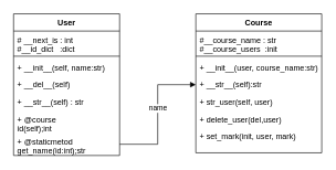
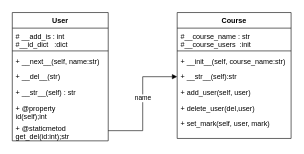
  <mxCell id="0" />
  <mxCell id="1" parent="0" />
  <mxCell id="2" value="User&#10;" style="swimlane;fontStyle=1;align=center;verticalAlign=top;childLayout=stackLayout;horizontal=1;startSize=26;horizontalStack=0;resizeParent=1;resizeParentMax=0;resizeLast=0;collapsible=1;marginBottom=0;" vertex="1" parent="1"><mxGeometry x="20" y="20" width="160" height="214" as="geometry" /></mxCell>
- <mxCell id="3" value="# __next_is : int&#10;#__id_dict   :dict" style="text;strokeColor=none;fillColor=none;align=left;verticalAlign=top;spacingLeft=4;spacingRight=4;overflow=hidden;rotatable=0;points=[[0,0.5],[1,0.5]];portConstraint=eastwest;" vertex="1" parent="2"><mxGeometry y="26" width="160" height="34" as="geometry" /></mxCell>
+ <mxCell id="3" value="# __add_is : int&#10;#__id_dict   :dict" style="text;strokeColor=none;fillColor=none;align=left;verticalAlign=top;spacingLeft=4;spacingRight=4;overflow=hidden;rotatable=0;points=[[0,0.5],[1,0.5]];portConstraint=eastwest;" vertex="1" parent="2"><mxGeometry y="26" width="160" height="34" as="geometry" /></mxCell>
  <mxCell id="4" value="" style="line;strokeWidth=1;fillColor=none;align=left;verticalAlign=middle;spacingTop=-1;spacingLeft=3;spacingRight=3;rotatable=0;labelPosition=right;points=[];portConstraint=eastwest;" vertex="1" parent="2"><mxGeometry y="60" width="160" height="8" as="geometry" /></mxCell>
- <mxCell id="5" value="+ __init__(self, name:str)" style="text;strokeColor=none;fillColor=none;align=left;verticalAlign=top;spacingLeft=4;spacingRight=4;overflow=hidden;rotatable=0;points=[[0,0.5],[1,0.5]];portConstraint=eastwest;" vertex="1" parent="2"><mxGeometry y="68" width="160" height="26" as="geometry" /></mxCell>
- <mxCell id="6" value="+ __del__(self) &#10;" style="text;strokeColor=none;fillColor=none;align=left;verticalAlign=top;spacingLeft=4;spacingRight=4;overflow=hidden;rotatable=0;points=[[0,0.5],[1,0.5]];portConstraint=eastwest;" vertex="1" parent="2"><mxGeometry y="94" width="160" height="26" as="geometry" /></mxCell>
+ <mxCell id="5" value="+ __next__(self, name:str)" style="text;strokeColor=none;fillColor=none;align=left;verticalAlign=top;spacingLeft=4;spacingRight=4;overflow=hidden;rotatable=0;points=[[0,0.5],[1,0.5]];portConstraint=eastwest;" vertex="1" parent="2"><mxGeometry y="68" width="160" height="26" as="geometry" /></mxCell>
+ <mxCell id="6" value="+ __del__(str) &#10;" style="text;strokeColor=none;fillColor=none;align=left;verticalAlign=top;spacingLeft=4;spacingRight=4;overflow=hidden;rotatable=0;points=[[0,0.5],[1,0.5]];portConstraint=eastwest;" vertex="1" parent="2"><mxGeometry y="94" width="160" height="26" as="geometry" /></mxCell>
  <mxCell id="7" value="+ __str__(self) : str&#10;" style="text;strokeColor=none;fillColor=none;align=left;verticalAlign=top;spacingLeft=4;spacingRight=4;overflow=hidden;rotatable=0;points=[[0,0.5],[1,0.5]];portConstraint=eastwest;" vertex="1" parent="2"><mxGeometry y="120" width="160" height="26" as="geometry" /></mxCell>
- <mxCell id="8" value="+ @course&#10;id(self);int&#10;" style="text;strokeColor=none;fillColor=none;align=left;verticalAlign=top;spacingLeft=4;spacingRight=4;overflow=hidden;rotatable=0;points=[[0,0.5],[1,0.5]];portConstraint=eastwest;" vertex="1" parent="2"><mxGeometry y="146" width="160" height="34" as="geometry" /></mxCell>
- <mxCell id="9" value="+ @staticmetod&#10;get_name(id:int);str&#10;" style="text;strokeColor=none;fillColor=none;align=left;verticalAlign=top;spacingLeft=4;spacingRight=4;overflow=hidden;rotatable=0;points=[[0,0.5],[1,0.5]];portConstraint=eastwest;" vertex="1" parent="2"><mxGeometry y="180" width="160" height="34" as="geometry" /></mxCell>
+ <mxCell id="8" value="+ @property&#10;id(self);int&#10;" style="text;strokeColor=none;fillColor=none;align=left;verticalAlign=top;spacingLeft=4;spacingRight=4;overflow=hidden;rotatable=0;points=[[0,0.5],[1,0.5]];portConstraint=eastwest;" vertex="1" parent="2"><mxGeometry y="146" width="160" height="34" as="geometry" /></mxCell>
+ <mxCell id="9" value="+ @staticmetod&#10;get_del(id:int);str&#10;" style="text;strokeColor=none;fillColor=none;align=left;verticalAlign=top;spacingLeft=4;spacingRight=4;overflow=hidden;rotatable=0;points=[[0,0.5],[1,0.5]];portConstraint=eastwest;" vertex="1" parent="2"><mxGeometry y="180" width="160" height="34" as="geometry" /></mxCell>
  <mxCell id="10" value="Course" style="swimlane;fontStyle=1;align=center;verticalAlign=top;childLayout=stackLayout;horizontal=1;startSize=26;horizontalStack=0;resizeParent=1;resizeParentMax=0;resizeLast=0;collapsible=1;marginBottom=0;" vertex="1" parent="1"><mxGeometry x="295" y="20" width="190" height="210" as="geometry" /></mxCell>
  <mxCell id="11" value="#__course_name : str&#10;#__course_users  :init" style="text;strokeColor=none;fillColor=none;align=left;verticalAlign=top;spacingLeft=4;spacingRight=4;overflow=hidden;rotatable=0;points=[[0,0.5],[1,0.5]];portConstraint=eastwest;" vertex="1" parent="10"><mxGeometry y="26" width="190" height="34" as="geometry" /></mxCell>
  <mxCell id="12" value="" style="line;strokeWidth=1;fillColor=none;align=left;verticalAlign=middle;spacingTop=-1;spacingLeft=3;spacingRight=3;rotatable=0;labelPosition=right;points=[];portConstraint=eastwest;" vertex="1" parent="10"><mxGeometry y="60" width="190" height="8" as="geometry" /></mxCell>
- <mxCell id="13" value="+ __init__(user, course_name:str)" style="text;strokeColor=none;fillColor=none;align=left;verticalAlign=top;spacingLeft=4;spacingRight=4;overflow=hidden;rotatable=0;points=[[0,0.5],[1,0.5]];portConstraint=eastwest;" vertex="1" parent="10"><mxGeometry y="68" width="190" height="26" as="geometry" /></mxCell>
+ <mxCell id="13" value="+ __init__(self, course_name:str)" style="text;strokeColor=none;fillColor=none;align=left;verticalAlign=top;spacingLeft=4;spacingRight=4;overflow=hidden;rotatable=0;points=[[0,0.5],[1,0.5]];portConstraint=eastwest;" vertex="1" parent="10"><mxGeometry y="68" width="190" height="26" as="geometry" /></mxCell>
  <mxCell id="14" value="+ __str__(self):str" style="text;strokeColor=none;fillColor=none;align=left;verticalAlign=top;spacingLeft=4;spacingRight=4;overflow=hidden;rotatable=0;points=[[0,0.5],[1,0.5]];portConstraint=eastwest;" vertex="1" parent="10"><mxGeometry y="94" width="190" height="26" as="geometry" /></mxCell>
- <mxCell id="15" value="+ str_user(self, user) &#10;                            &#10;" style="text;strokeColor=none;fillColor=none;align=left;verticalAlign=top;spacingLeft=4;spacingRight=4;overflow=hidden;rotatable=0;points=[[0,0.5],[1,0.5]];portConstraint=eastwest;" vertex="1" parent="10"><mxGeometry y="120" width="190" height="26" as="geometry" /></mxCell>
+ <mxCell id="15" value="+ add_user(self, user) &#10;                            &#10;" style="text;strokeColor=none;fillColor=none;align=left;verticalAlign=top;spacingLeft=4;spacingRight=4;overflow=hidden;rotatable=0;points=[[0,0.5],[1,0.5]];portConstraint=eastwest;" vertex="1" parent="10"><mxGeometry y="120" width="190" height="26" as="geometry" /></mxCell>
  <mxCell id="16" value="+ delete_user(del,user)&#10;" style="text;strokeColor=none;fillColor=none;align=left;verticalAlign=top;spacingLeft=4;spacingRight=4;overflow=hidden;rotatable=0;points=[[0,0.5],[1,0.5]];portConstraint=eastwest;" vertex="1" parent="10"><mxGeometry y="146" width="190" height="26" as="geometry" /></mxCell>
- <mxCell id="17" value="+ set_mark(init, user, mark)" style="text;strokeColor=none;fillColor=none;align=left;verticalAlign=top;spacingLeft=4;spacingRight=4;overflow=hidden;rotatable=0;points=[[0,0.5],[1,0.5]];portConstraint=eastwest;" vertex="1" parent="10"><mxGeometry y="172" width="190" height="38" as="geometry" /></mxCell>
+ <mxCell id="17" value="+ set_mark(self, user, mark)" style="text;strokeColor=none;fillColor=none;align=left;verticalAlign=top;spacingLeft=4;spacingRight=4;overflow=hidden;rotatable=0;points=[[0,0.5],[1,0.5]];portConstraint=eastwest;" vertex="1" parent="10"><mxGeometry y="172" width="190" height="38" as="geometry" /></mxCell>
  <mxCell id="18" value="name" style="html=1;verticalAlign=bottom;endArrow=block;rounded=0;entryX=0;entryY=0.5;entryDx=0;entryDy=0;exitX=1;exitY=0.5;exitDx=0;exitDy=0;edgeStyle=orthogonalEdgeStyle;" edge="1" parent="1" source="9" target="14"><mxGeometry width="80" relative="1" as="geometry"><mxPoint x="210" y="190" as="sourcePoint" /><mxPoint x="290" y="190" as="targetPoint" /></mxGeometry></mxCell>
